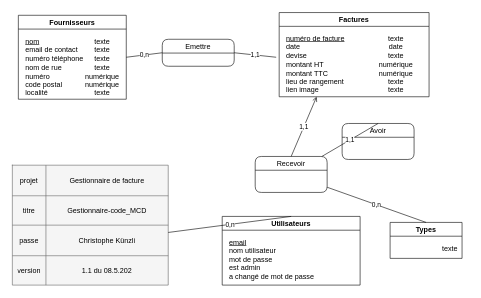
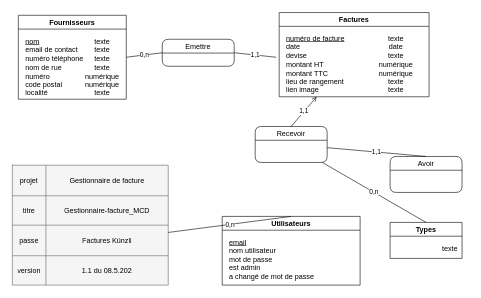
  <mxCell id="0" />
  <mxCell id="1" parent="0" />
  <mxCell id="2" value="" style="shape=table;html=1;whiteSpace=wrap;startSize=0;container=1;collapsible=0;childLayout=tableLayout;fillColor=#f5f5f5;strokeColor=#666666;fontColor=#333333;" parent="1" vertex="1"><mxGeometry x="20" y="275" width="260" height="200" as="geometry" /></mxCell>
  <mxCell id="3" value="" style="shape=tableRow;horizontal=0;startSize=0;swimlaneHead=0;swimlaneBody=0;top=0;left=0;bottom=0;right=0;collapsible=0;dropTarget=0;fillColor=none;points=[[0,0.5],[1,0.5]];portConstraint=eastwest;" parent="2" vertex="1"><mxGeometry width="260" height="51" as="geometry" /></mxCell>
  <mxCell id="4" value="projet" style="shape=partialRectangle;html=1;whiteSpace=wrap;connectable=0;fillColor=none;top=0;left=0;bottom=0;right=0;overflow=hidden;" parent="3" vertex="1"><mxGeometry width="56" height="51" as="geometry"><mxRectangle width="56" height="51" as="alternateBounds" /></mxGeometry></mxCell>
  <mxCell id="5" value="Gestionnaire de facture" style="shape=partialRectangle;html=1;whiteSpace=wrap;connectable=0;fillColor=none;top=0;left=0;bottom=0;right=0;overflow=hidden;" parent="3" vertex="1"><mxGeometry x="56" width="204" height="51" as="geometry"><mxRectangle width="204" height="51" as="alternateBounds" /></mxGeometry></mxCell>
  <mxCell id="6" value="" style="shape=tableRow;horizontal=0;startSize=0;swimlaneHead=0;swimlaneBody=0;top=0;left=0;bottom=0;right=0;collapsible=0;dropTarget=0;fillColor=none;points=[[0,0.5],[1,0.5]];portConstraint=eastwest;" parent="2" vertex="1"><mxGeometry y="51" width="260" height="49" as="geometry" /></mxCell>
  <mxCell id="7" value="titre" style="shape=partialRectangle;html=1;whiteSpace=wrap;connectable=0;fillColor=none;top=0;left=0;bottom=0;right=0;overflow=hidden;" parent="6" vertex="1"><mxGeometry width="56" height="49" as="geometry"><mxRectangle width="56" height="49" as="alternateBounds" /></mxGeometry></mxCell>
- <mxCell id="8" value="Gestionnaire-code_MCD" style="shape=partialRectangle;html=1;whiteSpace=wrap;connectable=0;fillColor=none;top=0;left=0;bottom=0;right=0;overflow=hidden;" parent="6" vertex="1"><mxGeometry x="56" width="204" height="49" as="geometry"><mxRectangle width="204" height="49" as="alternateBounds" /></mxGeometry></mxCell>
+ <mxCell id="8" value="Gestionnaire-facture_MCD" style="shape=partialRectangle;html=1;whiteSpace=wrap;connectable=0;fillColor=none;top=0;left=0;bottom=0;right=0;overflow=hidden;" parent="6" vertex="1"><mxGeometry x="56" width="204" height="49" as="geometry"><mxRectangle width="204" height="49" as="alternateBounds" /></mxGeometry></mxCell>
  <mxCell id="9" value="" style="shape=tableRow;horizontal=0;startSize=0;swimlaneHead=0;swimlaneBody=0;top=0;left=0;bottom=0;right=0;collapsible=0;dropTarget=0;fillColor=none;points=[[0,0.5],[1,0.5]];portConstraint=eastwest;" parent="2" vertex="1"><mxGeometry y="100" width="260" height="51" as="geometry" /></mxCell>
  <mxCell id="10" value="passe" style="shape=partialRectangle;html=1;whiteSpace=wrap;connectable=0;fillColor=none;top=0;left=0;bottom=0;right=0;overflow=hidden;" parent="9" vertex="1"><mxGeometry width="56" height="51" as="geometry"><mxRectangle width="56" height="51" as="alternateBounds" /></mxGeometry></mxCell>
- <mxCell id="11" value="Christophe Künzli&lt;br&gt;" style="shape=partialRectangle;html=1;whiteSpace=wrap;connectable=0;fillColor=none;top=0;left=0;bottom=0;right=0;overflow=hidden;" parent="9" vertex="1"><mxGeometry x="56" width="204" height="51" as="geometry"><mxRectangle width="204" height="51" as="alternateBounds" /></mxGeometry></mxCell>
+ <mxCell id="11" value="Factures Künzli&lt;br&gt;" style="shape=partialRectangle;html=1;whiteSpace=wrap;connectable=0;fillColor=none;top=0;left=0;bottom=0;right=0;overflow=hidden;" parent="9" vertex="1"><mxGeometry x="56" width="204" height="51" as="geometry"><mxRectangle width="204" height="51" as="alternateBounds" /></mxGeometry></mxCell>
  <mxCell id="12" style="shape=tableRow;horizontal=0;startSize=0;swimlaneHead=0;swimlaneBody=0;top=0;left=0;bottom=0;right=0;collapsible=0;dropTarget=0;fillColor=none;points=[[0,0.5],[1,0.5]];portConstraint=eastwest;" parent="2" vertex="1"><mxGeometry y="151" width="260" height="49" as="geometry" /></mxCell>
  <mxCell id="13" value="version" style="shape=partialRectangle;html=1;whiteSpace=wrap;connectable=0;fillColor=none;top=0;left=0;bottom=0;right=0;overflow=hidden;" parent="12" vertex="1"><mxGeometry width="56" height="49" as="geometry"><mxRectangle width="56" height="49" as="alternateBounds" /></mxGeometry></mxCell>
  <mxCell id="14" value="1.1 du 08.5.202" style="shape=partialRectangle;html=1;whiteSpace=wrap;connectable=0;fillColor=none;top=0;left=0;bottom=0;right=0;overflow=hidden;" parent="12" vertex="1"><mxGeometry x="56" width="204" height="49" as="geometry"><mxRectangle width="204" height="49" as="alternateBounds" /></mxGeometry></mxCell>
  <mxCell id="15" value="Fournisseurs" style="swimlane;startSize=23;" parent="1" vertex="1"><mxGeometry x="30" y="25" width="180" height="140" as="geometry" /></mxCell>
  <mxCell id="16" value="&lt;u&gt;nom&lt;/u&gt;&lt;br&gt;email de contact&lt;br&gt;numéro téléphone&lt;br&gt;nom de rue&lt;br&gt;numéro&amp;nbsp;&lt;br&gt;code postal&lt;br&gt;localité" style="text;html=1;strokeColor=none;fillColor=none;align=left;verticalAlign=top;whiteSpace=wrap;rounded=0;labelPosition=center;verticalLabelPosition=middle;" parent="15" vertex="1"><mxGeometry x="10" y="30" width="110" height="110" as="geometry" /></mxCell>
  <mxCell id="17" value="texte&lt;br&gt;texte&lt;br&gt;texte&lt;br&gt;texte&lt;br&gt;numérique&lt;br&gt;numérique&lt;br&gt;texte" style="text;html=1;strokeColor=none;fillColor=none;align=center;verticalAlign=top;whiteSpace=wrap;rounded=0;" parent="15" vertex="1"><mxGeometry x="110" y="30" width="60" height="110" as="geometry" /></mxCell>
  <mxCell id="18" value="Factures" style="swimlane;startSize=23;" parent="1" vertex="1"><mxGeometry x="465" y="20.44" width="250" height="140.44" as="geometry" /></mxCell>
  <mxCell id="19" value="&lt;u&gt;numéro de facture&lt;/u&gt;&lt;br&gt;date&lt;br&gt;devise&lt;br&gt;montant HT&lt;br&gt;montant TTC&lt;br&gt;lieu de rangement&lt;br&gt;lien image" style="text;html=1;strokeColor=none;fillColor=none;align=left;verticalAlign=top;whiteSpace=wrap;rounded=0;labelPosition=center;verticalLabelPosition=middle;" parent="18" vertex="1"><mxGeometry x="10" y="30" width="130" height="100" as="geometry" /></mxCell>
  <mxCell id="20" value="texte&lt;br&gt;date&lt;br&gt;texte&lt;br&gt;numérique&lt;br&gt;numérique&lt;br&gt;texte&lt;br&gt;texte" style="text;html=1;strokeColor=none;fillColor=none;align=center;verticalAlign=top;whiteSpace=wrap;rounded=0;" parent="18" vertex="1"><mxGeometry x="140" y="30" width="110" height="110" as="geometry" /></mxCell>
  <mxCell id="21" value="Utilisateurs" style="swimlane;startSize=23;" parent="1" vertex="1"><mxGeometry x="370" y="360.44" width="230" height="114.56" as="geometry" /></mxCell>
  <mxCell id="22" value="&lt;u&gt;email&lt;/u&gt;&lt;br&gt;nom utilisateur&lt;br&gt;mot de passe&lt;br&gt;est admin&lt;br&gt;a changé de mot de passe" style="text;html=1;strokeColor=none;fillColor=none;align=left;verticalAlign=top;whiteSpace=wrap;rounded=0;labelPosition=center;verticalLabelPosition=middle;" parent="21" vertex="1"><mxGeometry x="10" y="30" width="150" height="80" as="geometry" /></mxCell>
  <mxCell id="23" value="Emettre" style="swimlane;rounded=1;fontStyle=0;startSize=23;" parent="1" vertex="1"><mxGeometry x="270" y="65" width="120" height="45" as="geometry" /></mxCell>
  <mxCell id="24" value="0,n" style="endArrow=none;html=1;exitX=0;exitY=0.5;exitDx=0;exitDy=0;entryX=1;entryY=0.5;entryDx=0;entryDy=0;" parent="1" source="23" target="15" edge="1"><mxGeometry width="50" height="50" relative="1" as="geometry"><mxPoint x="540" y="84" as="sourcePoint" /><mxPoint x="620" y="-95" as="targetPoint" /></mxGeometry></mxCell>
  <mxCell id="25" value="Types" style="swimlane;startSize=23;" parent="1" vertex="1"><mxGeometry x="650" y="370.44" width="120" height="60" as="geometry" /></mxCell>
  <mxCell id="26" value="texte" style="text;html=1;strokeColor=none;fillColor=none;align=center;verticalAlign=top;whiteSpace=wrap;rounded=0;" parent="25" vertex="1"><mxGeometry x="70" y="30" width="60" height="20" as="geometry" /></mxCell>
- <mxCell id="27" value="Avoir" style="swimlane;rounded=1;fontStyle=0;startSize=23;" parent="1" vertex="1"><mxGeometry x="570" y="205.44" width="120" height="60" as="geometry" /></mxCell>
+ <mxCell id="27" value="Avoir" style="swimlane;rounded=1;fontStyle=0;startSize=23;" parent="1" vertex="1"><mxGeometry x="650" y="260.44" width="120" height="60" as="geometry" /></mxCell>
  <mxCell id="28" value="1,1" style="endArrow=none;html=1;exitX=0.5;exitY=0;exitDx=0;exitDy=0;" parent="1" source="27" target="31" edge="1"><mxGeometry width="50" height="50" relative="1" as="geometry"><mxPoint x="870" y="62.58" as="sourcePoint" /><mxPoint x="970" y="175" as="targetPoint" /></mxGeometry></mxCell>
  <mxCell id="29" value="0,n" style="endArrow=none;html=1;exitX=0.5;exitY=0;exitDx=0;exitDy=0;" parent="1" source="25" target="31" edge="1"><mxGeometry width="50" height="50" relative="1" as="geometry"><mxPoint x="750" y="209" as="sourcePoint" /><mxPoint x="810" y="209" as="targetPoint" /></mxGeometry></mxCell>
  <mxCell id="30" value="1,1" style="endArrow=none;html=1;entryX=1;entryY=0.5;entryDx=0;entryDy=0;" parent="1" target="23" edge="1"><mxGeometry width="50" height="50" relative="1" as="geometry"><mxPoint x="460" y="95" as="sourcePoint" /><mxPoint x="595" y="25" as="targetPoint" /></mxGeometry></mxCell>
- <mxCell id="31" value="Recevoir" style="swimlane;rounded=1;fontStyle=0;startSize=23;" parent="1" vertex="1"><mxGeometry x="425" y="260.44" width="120" height="60" as="geometry" /></mxCell>
+ <mxCell id="31" value="Recevoir" style="swimlane;rounded=1;fontStyle=0;startSize=23;" parent="1" vertex="1"><mxGeometry x="425" y="210.44" width="120" height="60" as="geometry" /></mxCell>
  <mxCell id="32" value="0,n" style="endArrow=none;html=1;exitX=0.5;exitY=0;exitDx=0;exitDy=0;" parent="1" source="21" target="11" edge="1"><mxGeometry width="50" height="50" relative="1" as="geometry"><mxPoint x="390" y="374.5" as="sourcePoint" /><mxPoint x="450" y="374.5" as="targetPoint" /></mxGeometry></mxCell>
  <mxCell id="33" value="1,1" style="endArrow=open;html=1;exitX=0.5;exitY=0;exitDx=0;exitDy=0;entryX=0.25;entryY=1;entryDx=0;entryDy=0;" parent="1" source="31" target="18" edge="1"><mxGeometry width="50" height="50" relative="1" as="geometry"><mxPoint x="420" y="255" as="sourcePoint" /><mxPoint x="520" y="245" as="targetPoint" /></mxGeometry></mxCell>
